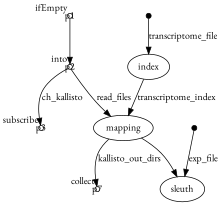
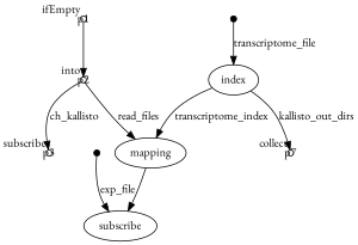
  digraph {
    fontname="EB Garamond"
    node [fixedsize=true fontname="EB Garamond" shape=circle]
    edge [fontname="EB Garamond"]
    p1 [width=0.1 xlabel=ifEmpty]
    p2 [width=0.1 xlabel=into]
    n3 [label=mapping fixedsize="" shape=""]
    p3 [width=0.1 xlabel=subscribe]
    p7 [width=0.1 xlabel=collect]
-   n6 [label=sleuth fixedsize="" shape=""]
+   n6 [label=subscribe fixedsize="" shape=""]
    p4 [shape=point width=0.1]
    n8 [label=index fixedsize="" shape=""]
    p8 [shape=point width=0.1]
    p1 -> p2
    p2 -> n3 [label=read_files]
    p2 -> p3 [label=ch_kallisto]
-   n3 -> p7 [label=kallisto_out_dirs]
+   n8 -> p7 [label=kallisto_out_dirs]
    n3 -> n6
    p4 -> n8 [label=transcriptome_file]
    n8 -> n3 [label=transcriptome_index]
    p8 -> n6 [label=exp_file]
  }
